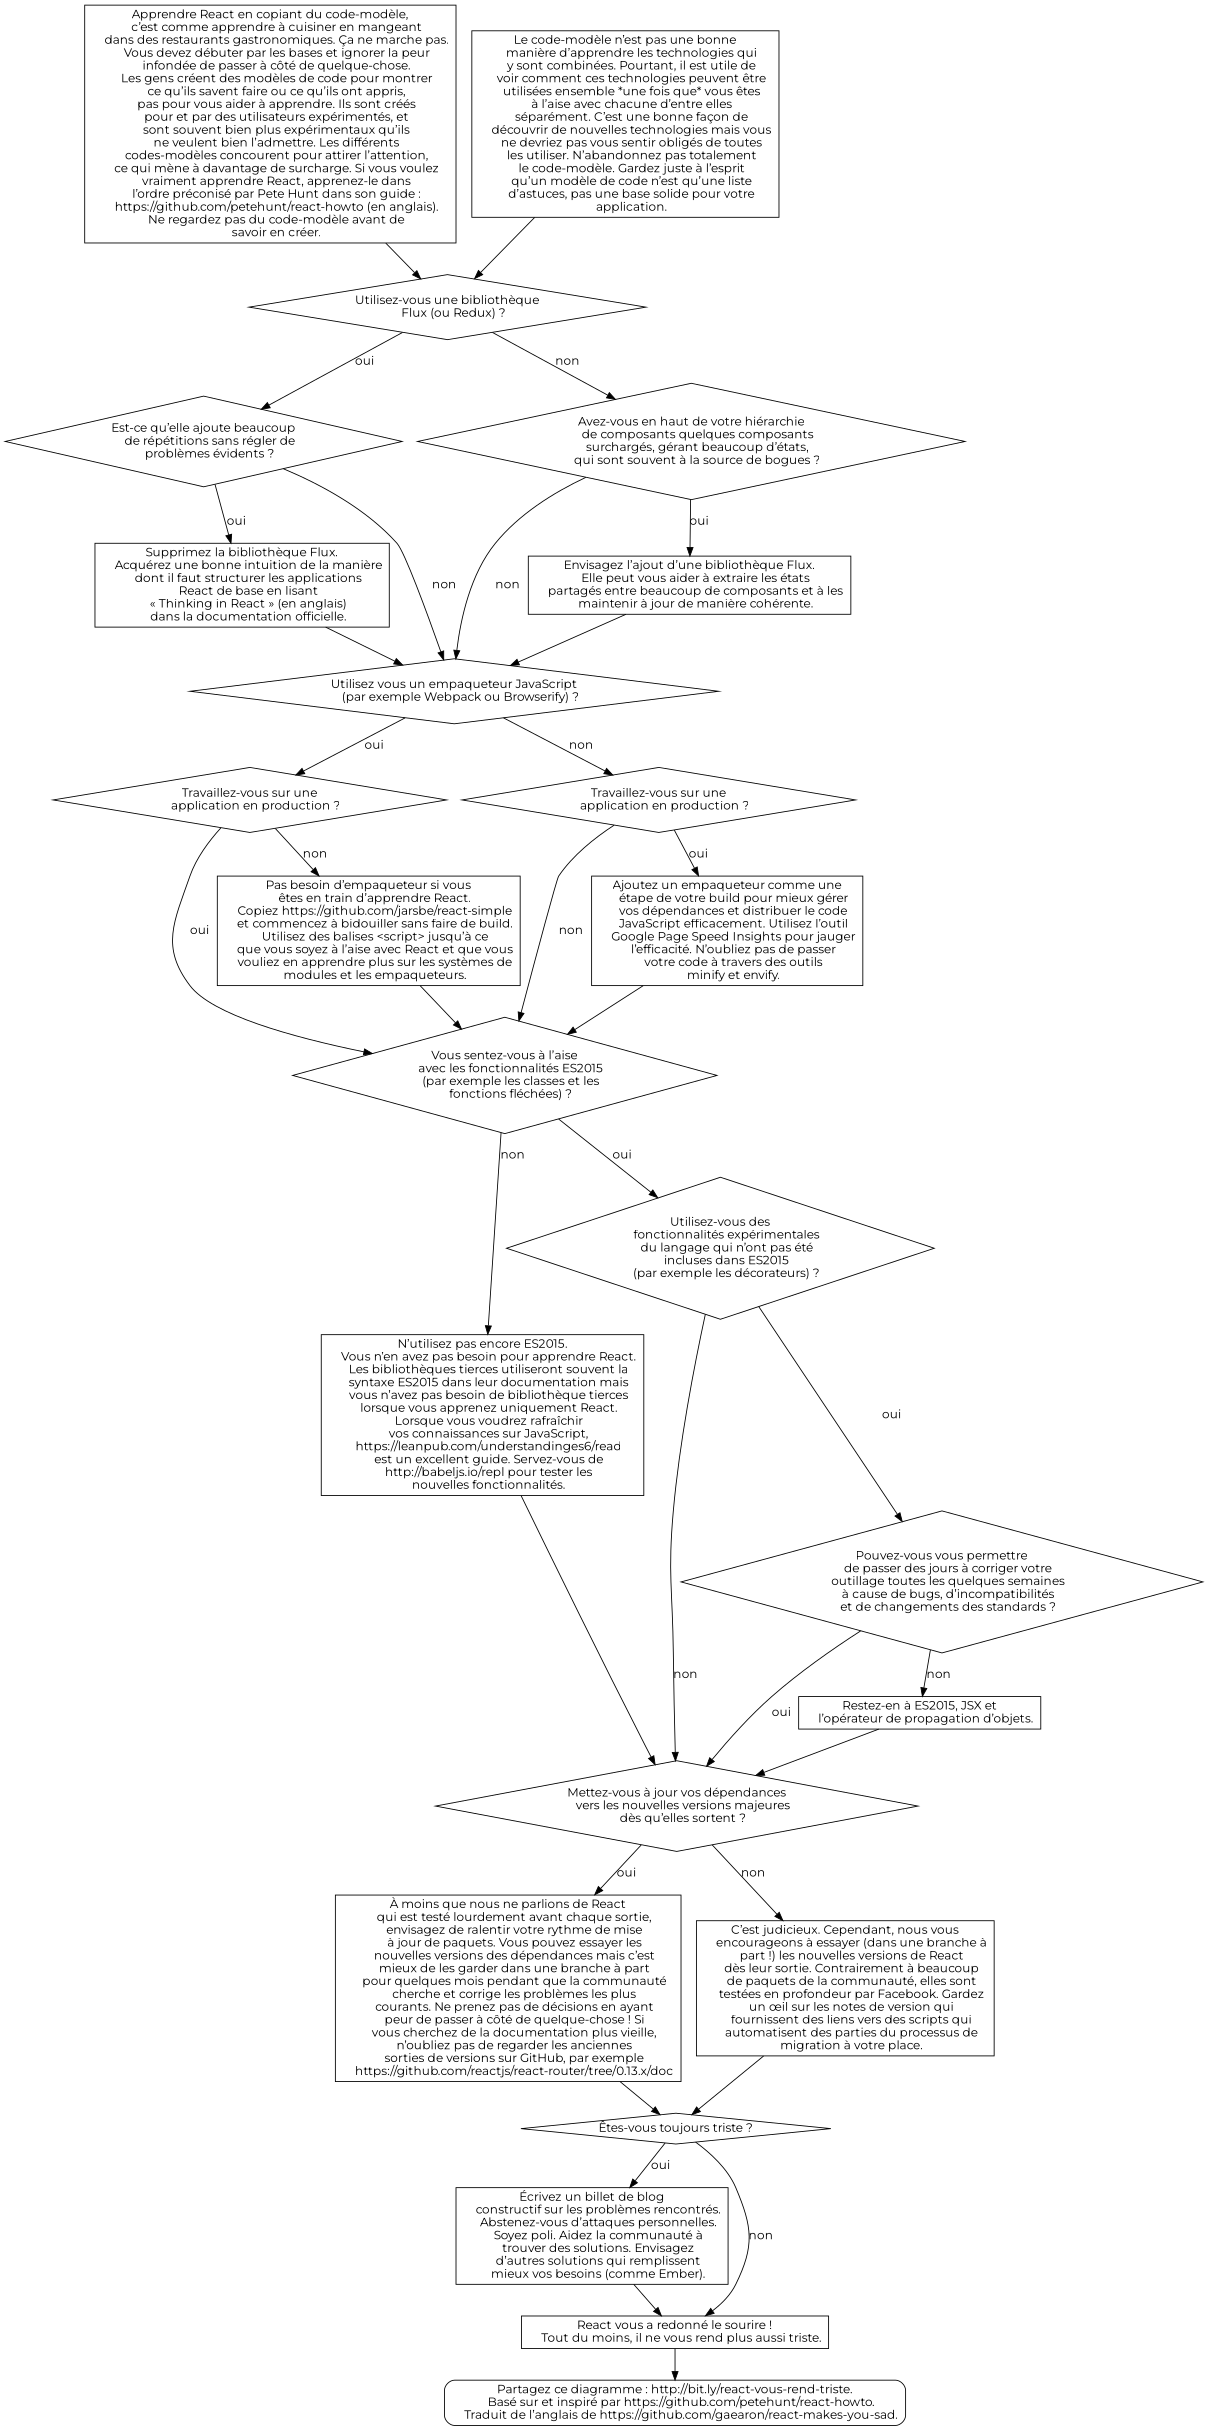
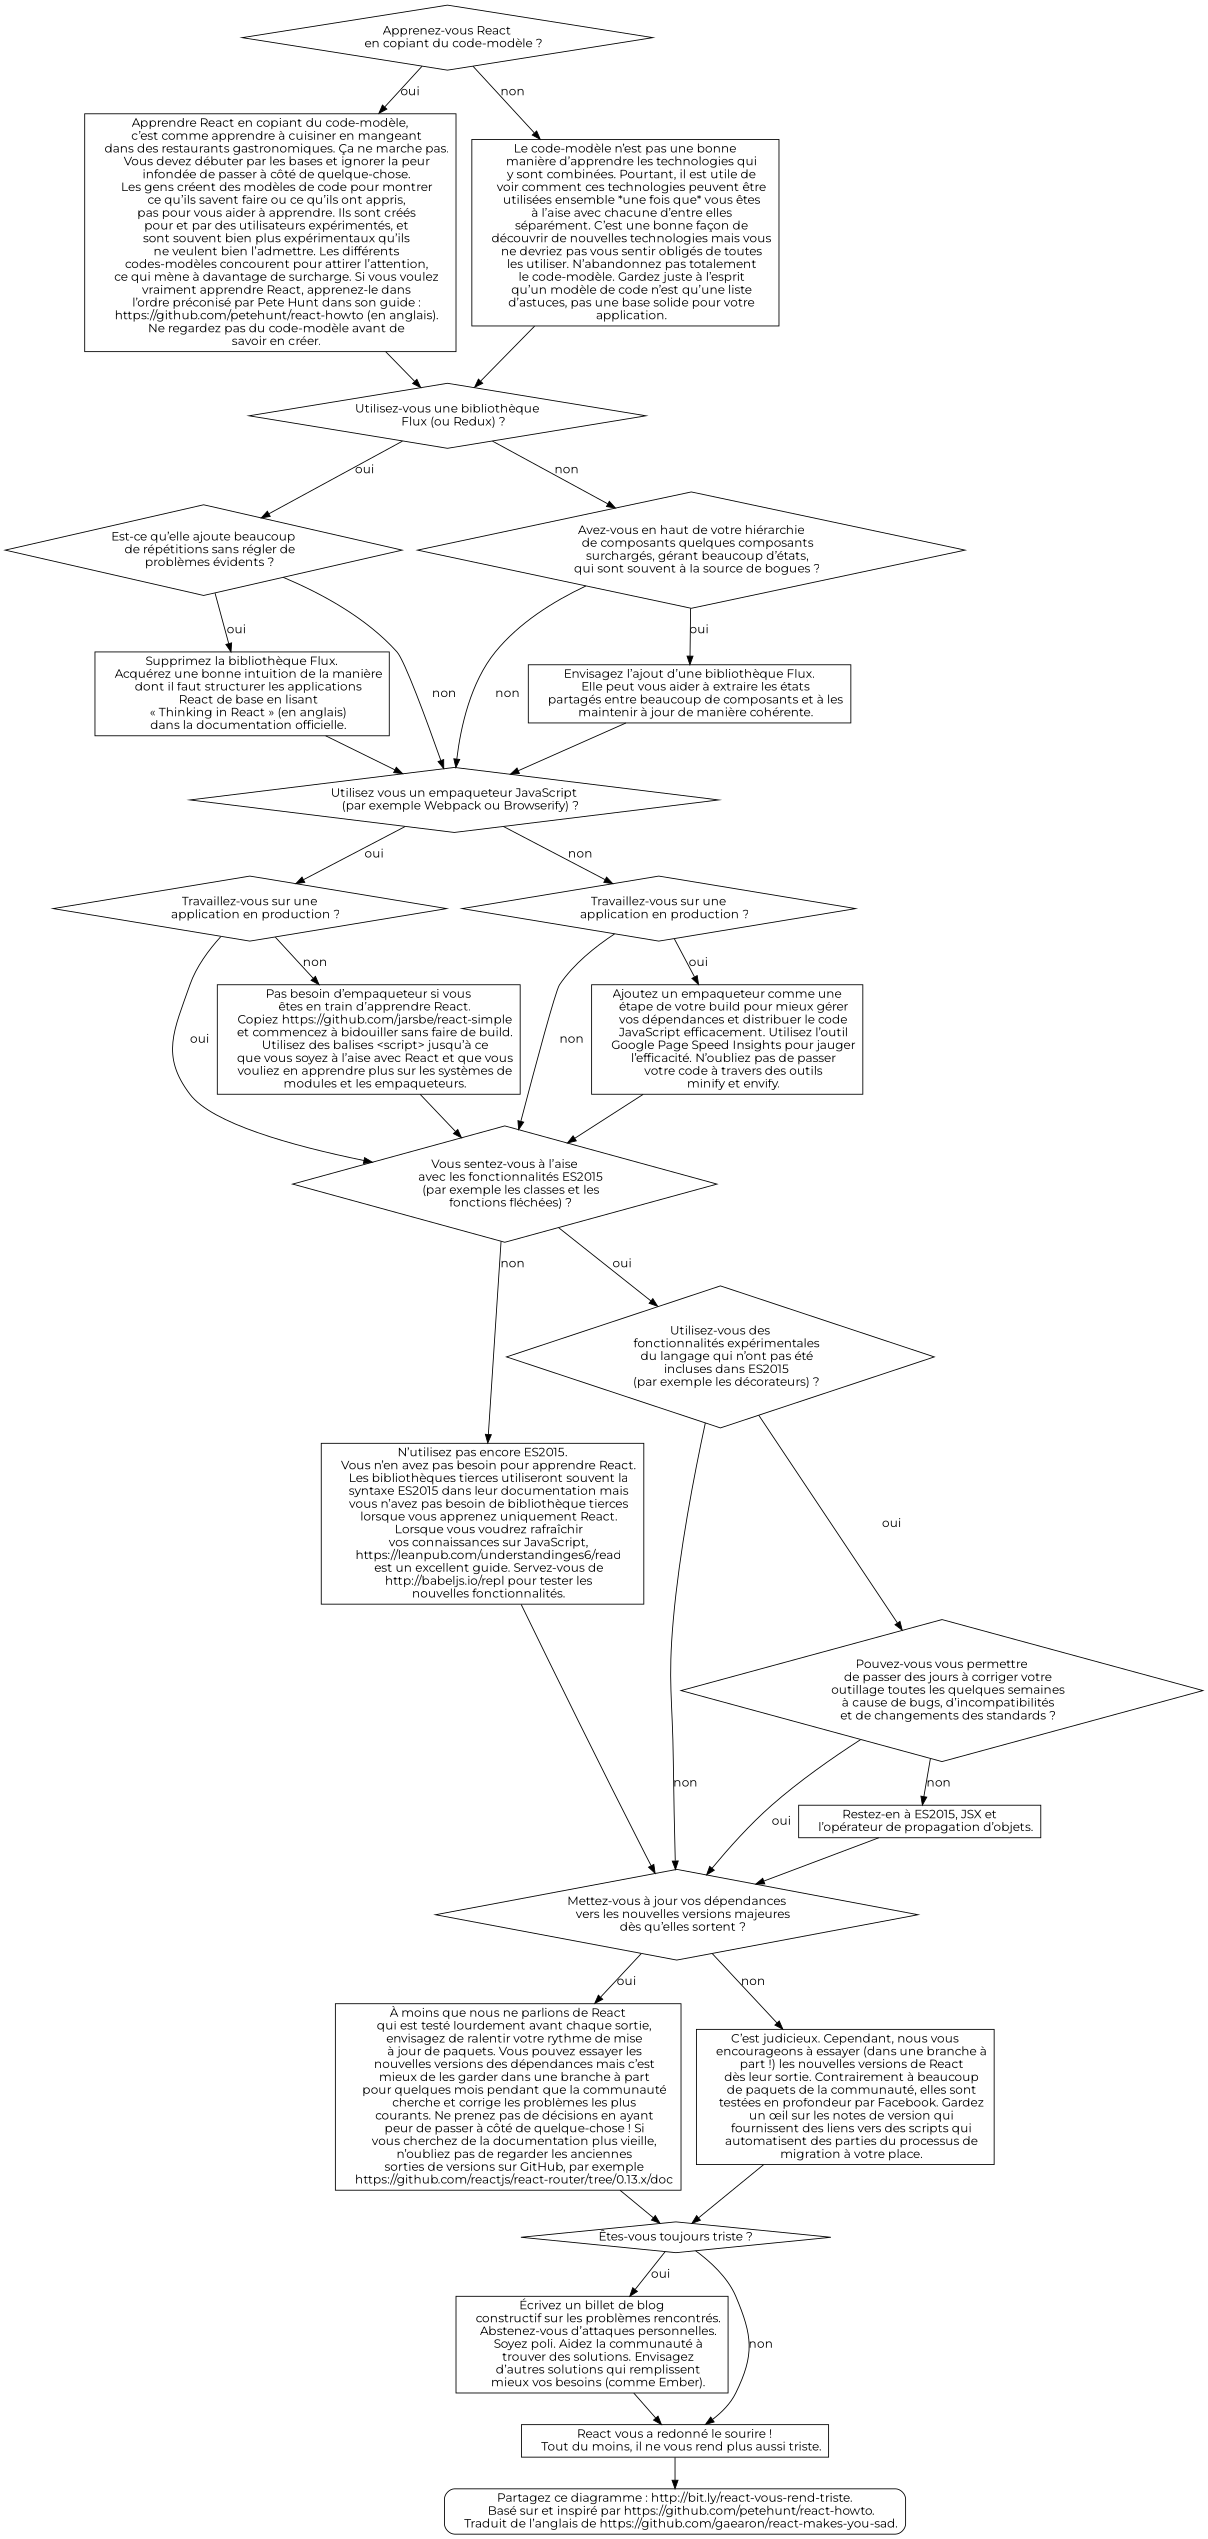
  digraph {
    fontname=Montserrat
    node [fontname=Montserrat shape=box]
    edge [fontname=Montserrat]
+   n1 [label="Apprenez-vous React\n    en copiant du code-modèle ?" shape=diamond]
    n2 [label="Apprendre React en copiant du code-modèle,\n    c’est comme apprendre à cuisiner en mangeant\n    dans des restaurants gastronomiques. Ça ne marche pas.\n    Vous devez débuter par les bases et ignorer la peur\n    infondée de passer à côté de quelque-chose.\n    Les gens créent des modèles de code pour montrer\n    ce qu’ils savent faire ou ce qu’ils ont appris,\n    pas pour vous aider à apprendre. Ils sont créés\n    pour et par des utilisateurs expérimentés, et\n    sont souvent bien plus expérimentaux qu’ils\n    ne veulent bien l’admettre. Les différents\n    codes-modèles concourent pour attirer l’attention,\n    ce qui mène à davantage de surcharge. Si vous voulez\n    vraiment apprendre React, apprenez-le dans\n    l’ordre préconisé par Pete Hunt dans son guide :\n    https://github.com/petehunt/react-howto (en anglais).\n    Ne regardez pas du code-modèle avant de\n    savoir en créer."]
    n3 [label="Le code-modèle n’est pas une bonne\n    manière d’apprendre les technologies qui\n    y sont combinées. Pourtant, il est utile de\n    voir comment ces technologies peuvent être\n    utilisées ensemble *une fois que* vous êtes\n    à l’aise avec chacune d’entre elles\n    séparément. C’est une bonne façon de\n    découvrir de nouvelles technologies mais vous\n    ne devriez pas vous sentir obligés de toutes\n    les utiliser. N’abandonnez pas totalement\n    le code-modèle. Gardez juste à l’esprit\n    qu’un modèle de code n’est qu’une liste\n    d’astuces, pas une base solide pour votre\n    application."]
    n4 [label="Utilisez-vous une bibliothèque\n    Flux (ou Redux) ?" shape=diamond]
    n5 [label="Est-ce qu’elle ajoute beaucoup\n    de répétitions sans régler de\n    problèmes évidents ?" shape=diamond]
    n6 [label="Avez-vous en haut de votre hiérarchie\n    de composants quelques composants\n    surchargés, gérant beaucoup d’états,\n    qui sont souvent à la source de bogues ?" shape=diamond]
    n7 [label="Supprimez la bibliothèque Flux.\n    Acquérez une bonne intuition de la manière\n    dont il faut structurer les applications\n    React de base en lisant\n    « Thinking in React » (en anglais)\n    dans la documentation officielle."]
    n8 [label="Utilisez vous un empaqueteur JavaScript\n    (par exemple Webpack ou Browserify) ?" shape=diamond]
    n9 [label="Envisagez l’ajout d’une bibliothèque Flux.\n    Elle peut vous aider à extraire les états\n    partagés entre beaucoup de composants et à les\n    maintenir à jour de manière cohérente."]
    n10 [label="Travaillez-vous sur une\n    application en production ?" shape=diamond]
    n11 [label="Travaillez-vous sur une\n    application en production ?" shape=diamond]
    n12 [label="Vous sentez-vous à l’aise\n    avec les fonctionnalités ES2015\n    (par exemple les classes et les\n    fonctions fléchées) ?" shape=diamond]
    n13 [label="Pas besoin d’empaqueteur si vous\n    êtes en train d’apprendre React.\n    Copiez https://github.com/jarsbe/react-simple\n    et commencez à bidouiller sans faire de build.\n    Utilisez des balises <script> jusqu’à ce\n    que vous soyez à l’aise avec React et que vous\n    vouliez en apprendre plus sur les systèmes de\n    modules et les empaqueteurs."]
    n14 [label="Ajoutez un empaqueteur comme une\n    étape de votre build pour mieux gérer\n    vos dépendances et distribuer le code\n    JavaScript efficacement. Utilisez l’outil\n    Google Page Speed Insights pour jauger\n    l’efficacité. N’oubliez pas de passer\n    votre code à travers des outils\n    minify et envify."]
    n15 [label="N’utilisez pas encore ES2015.\n    Vous n’en avez pas besoin pour apprendre React.\n    Les bibliothèques tierces utiliseront souvent la\n    syntaxe ES2015 dans leur documentation mais\n    vous n’avez pas besoin de bibliothèque tierces\n    lorsque vous apprenez uniquement React.\n    Lorsque vous voudrez rafraîchir\n    vos connaissances sur JavaScript,\n    https://leanpub.com/understandinges6/read\n    est un excellent guide. Servez-vous de\n    http://babeljs.io/repl pour tester les\n    nouvelles fonctionnalités."]
    n16 [label="Utilisez-vous des\n    fonctionnalités expérimentales\n    du langage qui n’ont pas été\n    incluses dans ES2015\n    (par exemple les décorateurs) ?" shape=diamond]
    n17 [label="Mettez-vous à jour vos dépendances\n    vers les nouvelles versions majeures\n    dès qu’elles sortent ?" shape=diamond]
    n18 [label="Pouvez-vous vous permettre\n    de passer des jours à corriger votre\n    outillage toutes les quelques semaines\n    à cause de bugs, d’incompatibilités\n    et de changements des standards ?" shape=diamond]
    n19 [label="À moins que nous ne parlions de React\n    qui est testé lourdement avant chaque sortie,\n    envisagez de ralentir votre rythme de mise\n    à jour de paquets. Vous pouvez essayer les\n    nouvelles versions des dépendances mais c’est\n    mieux de les garder dans une branche à part\n    pour quelques mois pendant que la communauté\n    cherche et corrige les problèmes les plus\n    courants. Ne prenez pas de décisions en ayant\n    peur de passer à côté de quelque-chose ! Si\n    vous cherchez de la documentation plus vieille,\n    n’oubliez pas de regarder les anciennes\n    sorties de versions sur GitHub, par exemple\n    https://github.com/reactjs/react-router/tree/0.13.x/doc"]
    n20 [label="C’est judicieux. Cependant, nous vous\n    encourageons à essayer (dans une branche à\n    part !) les nouvelles versions de React\n    dès leur sortie. Contrairement à beaucoup\n    de paquets de la communauté, elles sont\n    testées en profondeur par Facebook. Gardez\n    un œil sur les notes de version qui\n    fournissent des liens vers des scripts qui\n    automatisent des parties du processus de\n    migration à votre place."]
    n21 [label="Restez-en à ES2015, JSX et\n    l’opérateur de propagation d’objets."]
    n22 [label="Êtes-vous toujours triste ?" shape=diamond]
    n23 [label="Écrivez un billet de blog\n    constructif sur les problèmes rencontrés.\n    Abstenez-vous d’attaques personnelles.\n    Soyez poli. Aidez la communauté à\n    trouver des solutions. Envisagez\n    d’autres solutions qui remplissent\n    mieux vos besoins (comme Ember)."]
    n24 [label="React vous a redonné le sourire !\n    Tout du moins, il ne vous rend plus aussi triste."]
    n25 [label="Partagez ce diagramme : http://bit.ly/react-vous-rend-triste.\n    Basé sur et inspiré par https://github.com/petehunt/react-howto.\n    Traduit de l’anglais de https://github.com/gaearon/react-makes-you-sad." style=rounded]
+   n1 -> n2 [label=oui]
+   n1 -> n3 [label=non]
    n2 -> n4
    n3 -> n4
    n4 -> n5 [label=oui]
    n4 -> n6 [label=non]
    n5 -> n7 [label=oui]
    n5 -> n8 [label=non]
    n6 -> n8 [label=non]
    n6 -> n9 [label=oui]
    n7 -> n8
    n8 -> n10 [label=oui]
    n8 -> n11 [label=non]
    n9 -> n8
    n10 -> n12 [label=oui]
    n10 -> n13 [label=non]
    n11 -> n12 [label=non]
    n11 -> n14 [label=oui]
    n12 -> n15 [label=non]
    n12 -> n16 [label=oui]
    n13 -> n12
    n14 -> n12
    n15 -> n17
    n16 -> n17 [label=non]
    n16 -> n18 [label=oui]
    n17 -> n19 [label=oui]
    n17 -> n20 [label=non]
    n18 -> n17 [label=oui]
    n18 -> n21 [label=non]
    n19 -> n22
    n20 -> n22
    n21 -> n17
    n22 -> n23 [label=oui]
    n22 -> n24 [label=non]
    n23 -> n24
    n24 -> n25
  }
